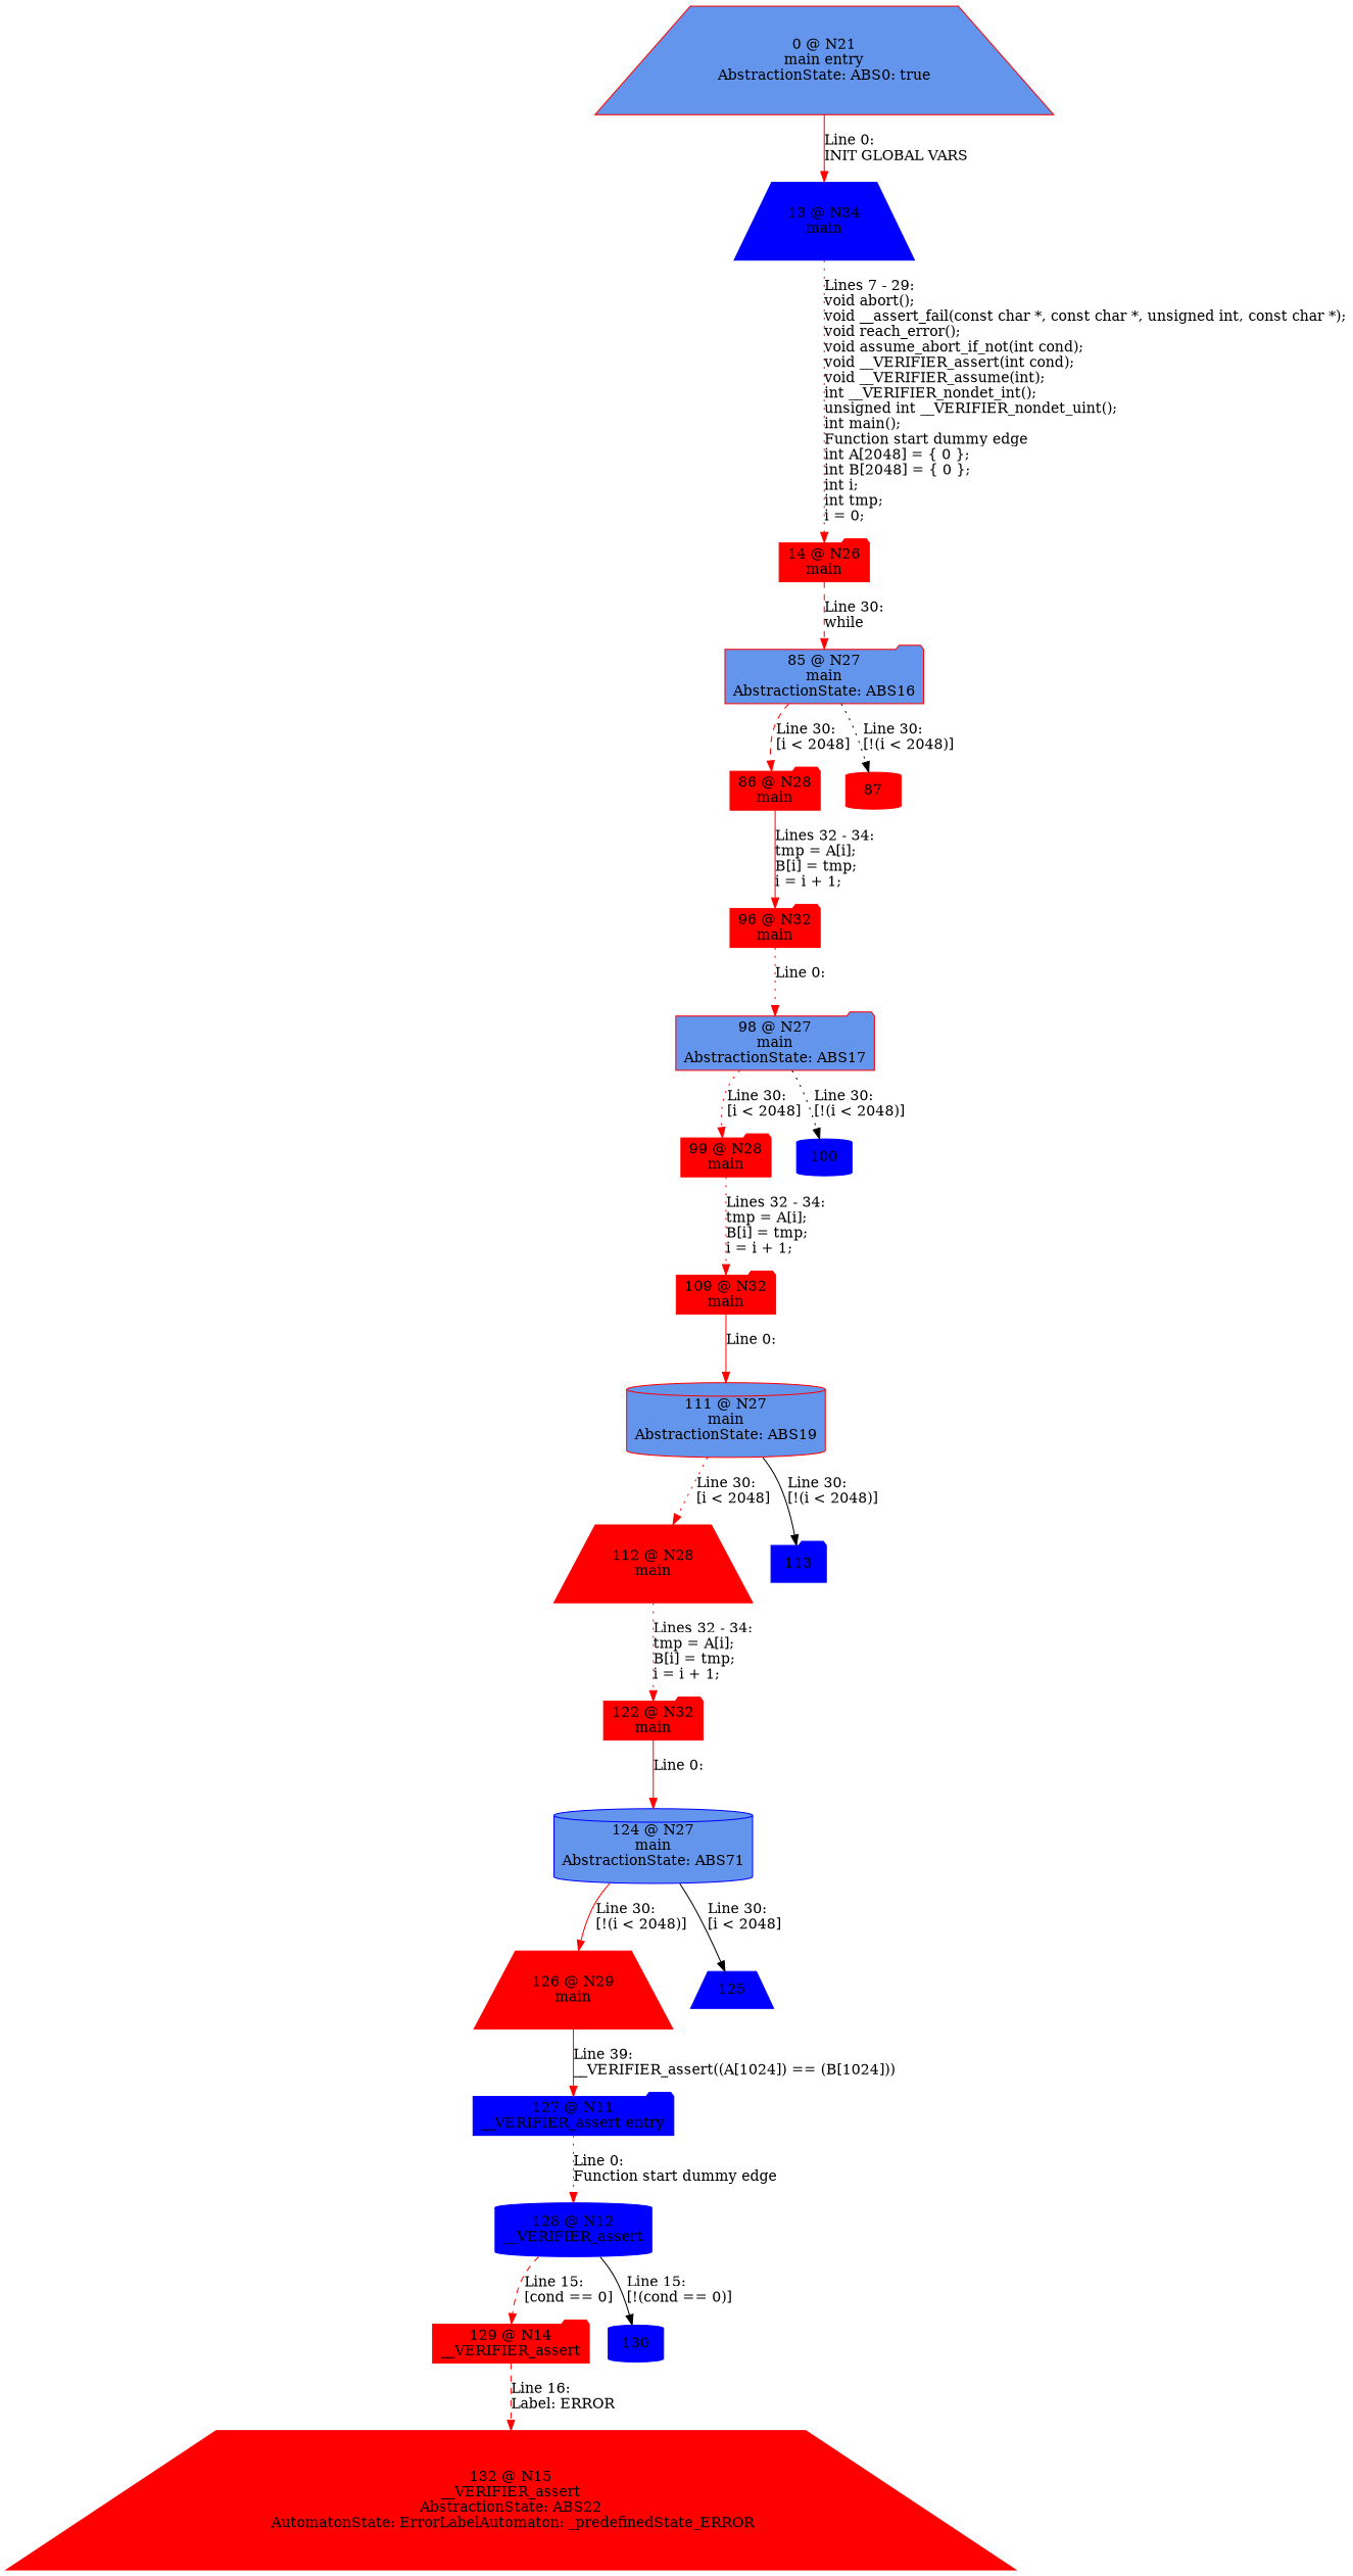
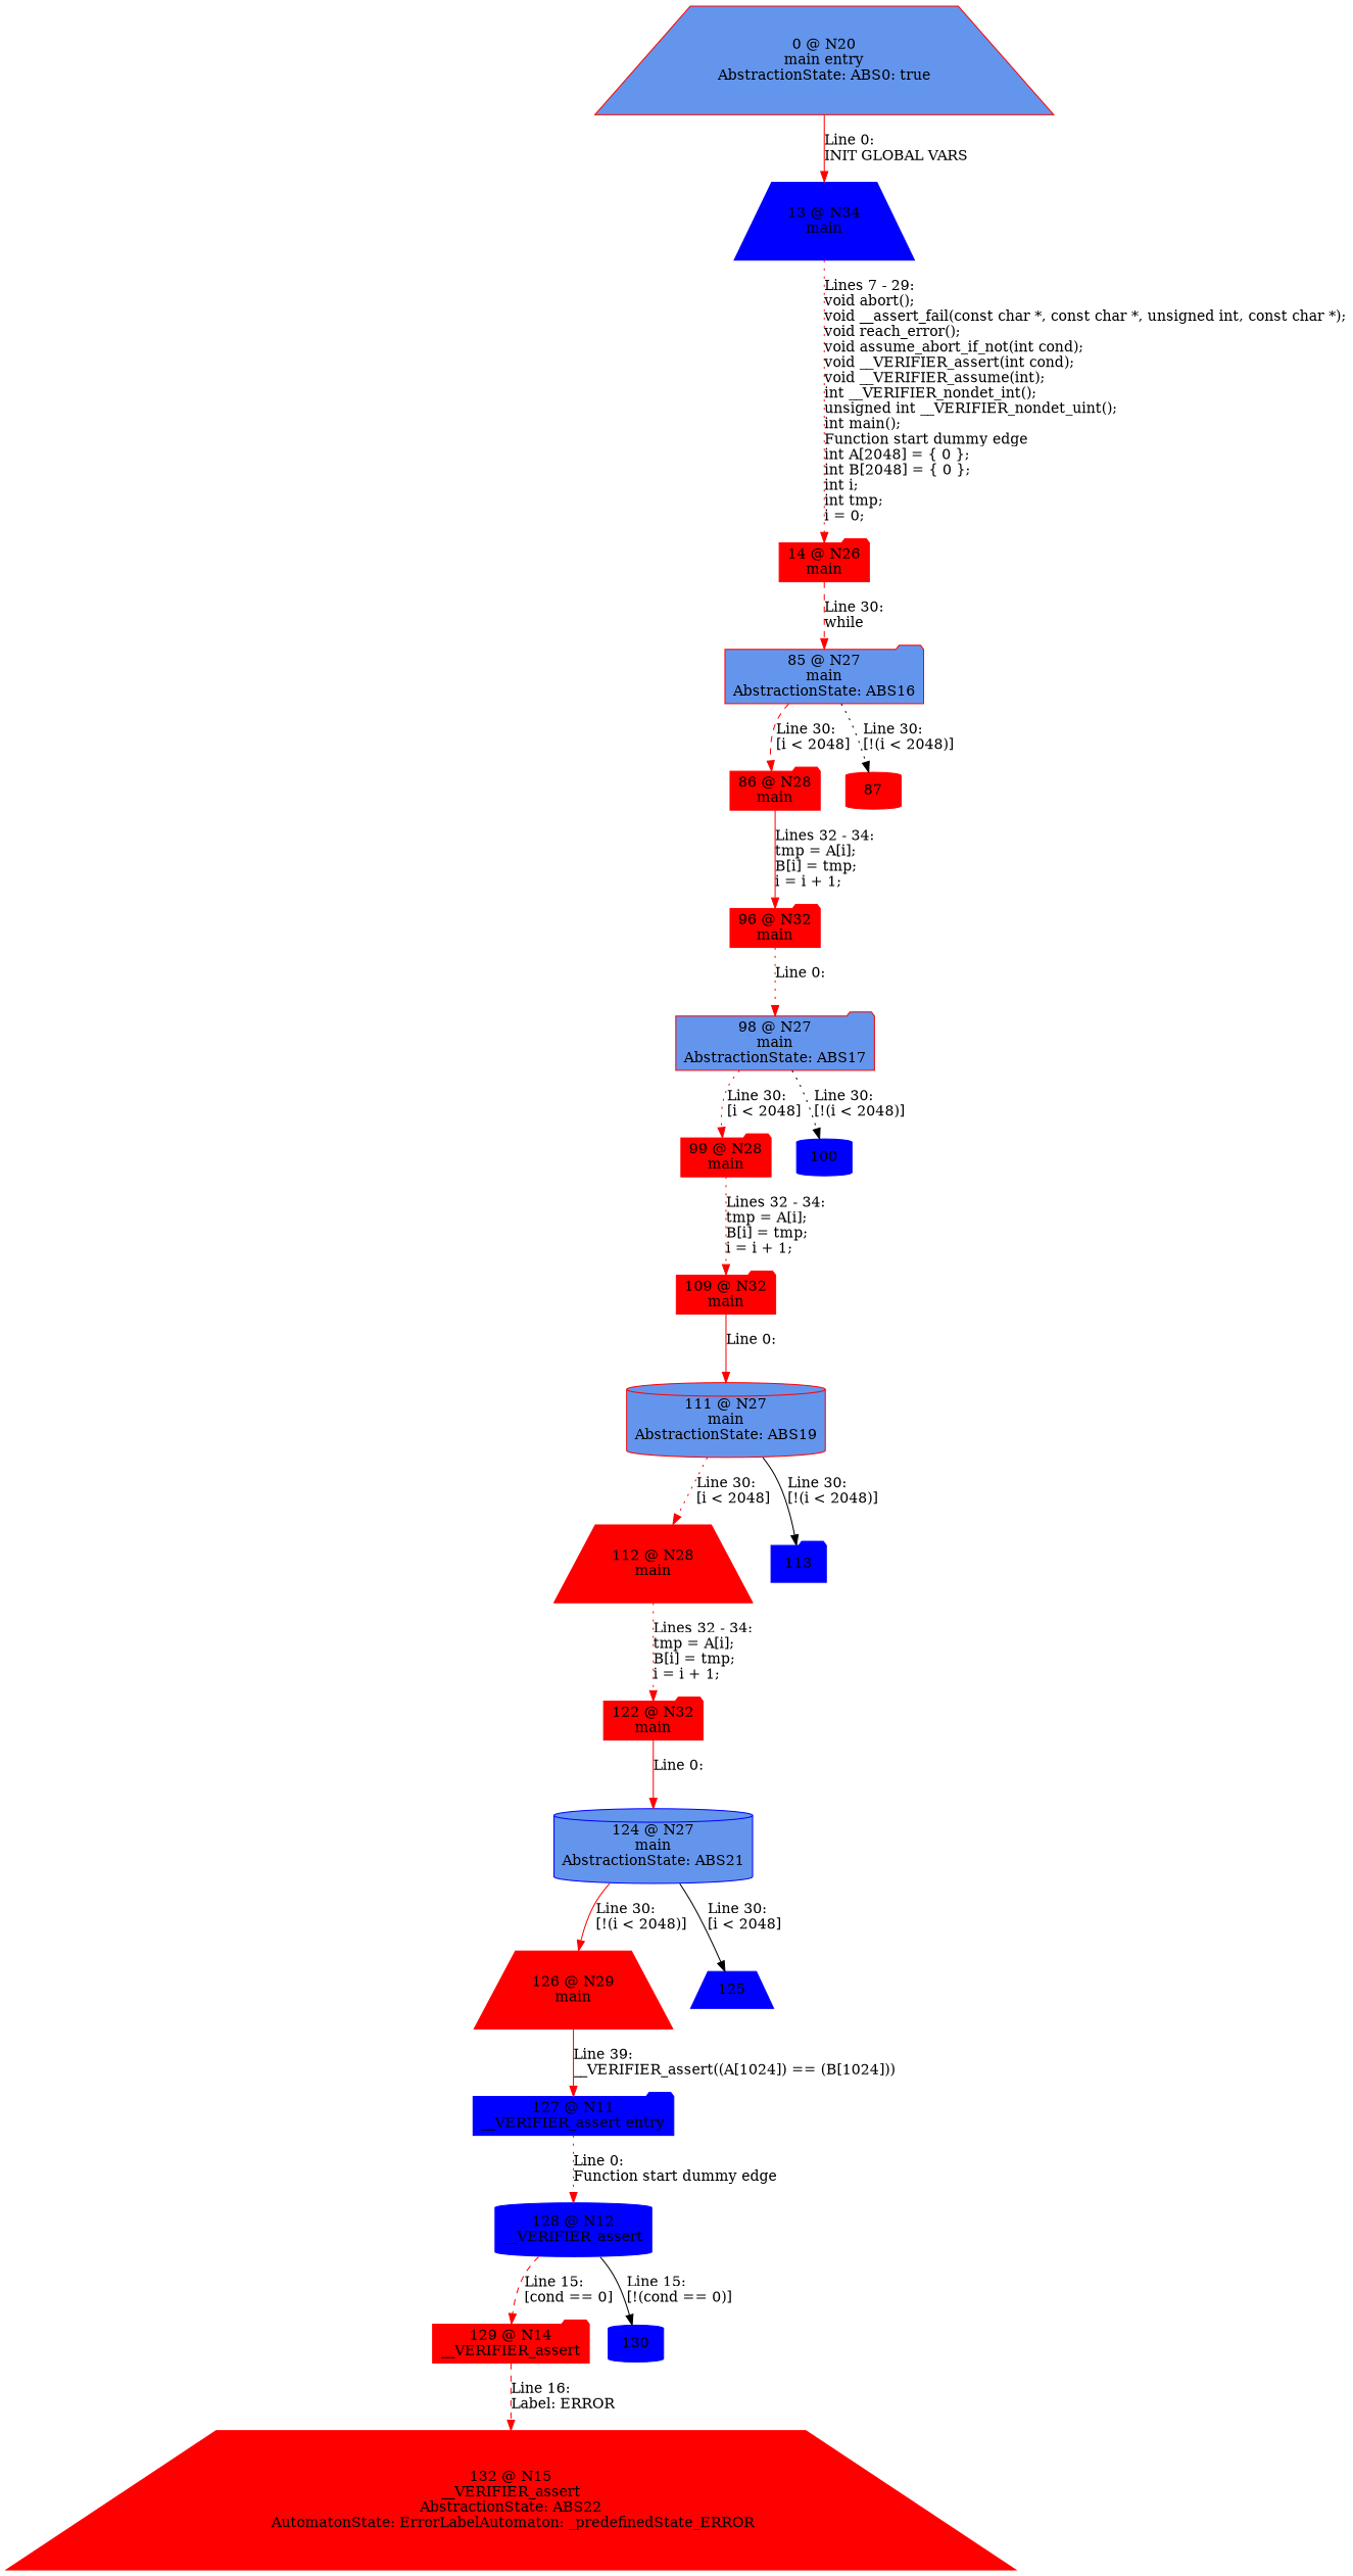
  digraph {
    fontname="DejaVu Serif"
    node [color=red fontname="DejaVu Serif" shape=folder style=filled]
    edge [color=red fontname="DejaVu Serif" style=solid]
-   n1 [fillcolor=cornflowerblue label="0 @ N21\nmain entry\nAbstractionState: ABS0: true\n" shape=trapezium]
+   n1 [fillcolor=cornflowerblue label="0 @ N20\nmain entry\nAbstractionState: ABS0: true\n" shape=trapezium]
    n2 [color=blue label="13 @ N34\nmain\n" shape=trapezium]
    n3 [label="14 @ N26\nmain\n"]
    n4 [fillcolor=cornflowerblue label="85 @ N27\nmain\nAbstractionState: ABS16\n"]
    n5 [label="86 @ N28\nmain\n"]
    87 [shape=cylinder]
    n7 [label="96 @ N32\nmain\n"]
    n8 [fillcolor=cornflowerblue label="98 @ N27\nmain\nAbstractionState: ABS17\n"]
    n9 [label="99 @ N28\nmain\n"]
    100 [color=blue shape=cylinder]
    n11 [label="109 @ N32\nmain\n"]
    n12 [fillcolor=cornflowerblue label="111 @ N27\nmain\nAbstractionState: ABS19\n" shape=cylinder]
    n13 [label="112 @ N28\nmain\n" shape=trapezium]
    113 [color=blue]
    n15 [label="122 @ N32\nmain\n"]
-   n16 [color=blue fillcolor=cornflowerblue label="124 @ N27\nmain\nAbstractionState: ABS71\n" shape=cylinder]
+   n16 [color=blue fillcolor=cornflowerblue label="124 @ N27\nmain\nAbstractionState: ABS21\n" shape=cylinder]
    n17 [label="126 @ N29\nmain\n" shape=trapezium]
    125 [color=blue shape=trapezium]
    n19 [color=blue label="127 @ N11\n__VERIFIER_assert entry\n"]
    n20 [color=blue label="128 @ N12\n__VERIFIER_assert\n" shape=cylinder]
    n21 [label="129 @ N14\n__VERIFIER_assert\n"]
    130 [color=blue shape=cylinder]
    n23 [fillcolor=red label="132 @ N15\n__VERIFIER_assert\nAbstractionState: ABS22\n AutomatonState: ErrorLabelAutomaton: _predefinedState_ERROR\n" shape=trapezium]
    n1 -> n2 [label="Line 0: \lINIT GLOBAL VARS\l"]
    n2 -> n3 [label="Lines 7 - 29: \lvoid abort();\lvoid __assert_fail(const char *, const char *, unsigned int, const char *);\lvoid reach_error();\lvoid assume_abort_if_not(int cond);\lvoid __VERIFIER_assert(int cond);\lvoid __VERIFIER_assume(int);\lint __VERIFIER_nondet_int();\lunsigned int __VERIFIER_nondet_uint();\lint main();\lFunction start dummy edge\lint A[2048] = { 0 };\lint B[2048] = { 0 };\lint i;\lint tmp;\li = 0;\l" style=dotted]
    n3 -> n4 [label="Line 30: \lwhile\l" style=dashed]
    n4 -> n5 [label="Line 30: \l[i < 2048]\l" style=dashed]
    n4 -> 87 [label="Line 30: \l[!(i < 2048)]\l" style=dotted color=""]
    n5 -> n7 [label="Lines 32 - 34: \ltmp = A[i];\lB[i] = tmp;\li = i + 1;\l"]
    n7 -> n8 [label="Line 0: \l\l" style=dotted]
    n8 -> n9 [label="Line 30: \l[i < 2048]\l" style=dotted]
    n8 -> 100 [label="Line 30: \l[!(i < 2048)]\l" style=dotted color=""]
    n9 -> n11 [label="Lines 32 - 34: \ltmp = A[i];\lB[i] = tmp;\li = i + 1;\l" style=dotted]
    n11 -> n12 [label="Line 0: \l\l"]
    n12 -> n13 [label="Line 30: \l[i < 2048]\l" style=dotted]
    n12 -> 113 [label="Line 30: \l[!(i < 2048)]\l" color=""]
    n13 -> n15 [label="Lines 32 - 34: \ltmp = A[i];\lB[i] = tmp;\li = i + 1;\l" style=dotted]
    n15 -> n16 [label="Line 0: \l\l"]
    n16 -> n17 [label="Line 30: \l[!(i < 2048)]\l"]
    n16 -> 125 [label="Line 30: \l[i < 2048]\l" color=""]
    n17 -> n19 [label="Line 39: \l__VERIFIER_assert((A[1024]) == (B[1024]))\l"]
    n19 -> n20 [label="Line 0: \lFunction start dummy edge\l" style=dotted]
    n20 -> n21 [label="Line 15: \l[cond == 0]\l" style=dashed]
    n20 -> 130 [label="Line 15: \l[!(cond == 0)]\l" color=""]
    n21 -> n23 [label="Line 16: \lLabel: ERROR\l" style=dashed]
  }
